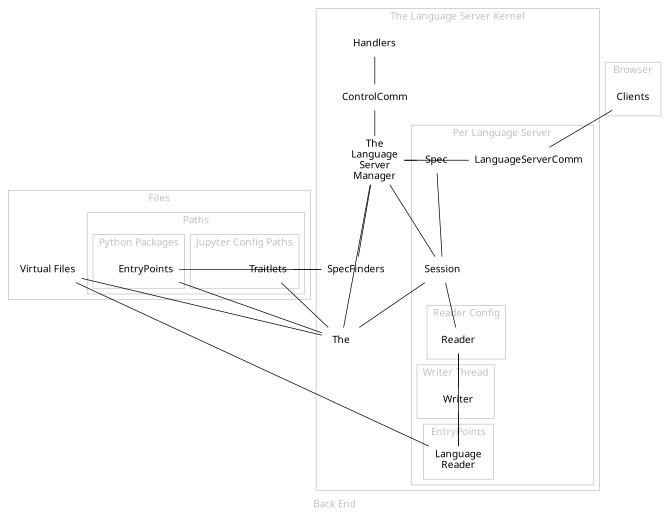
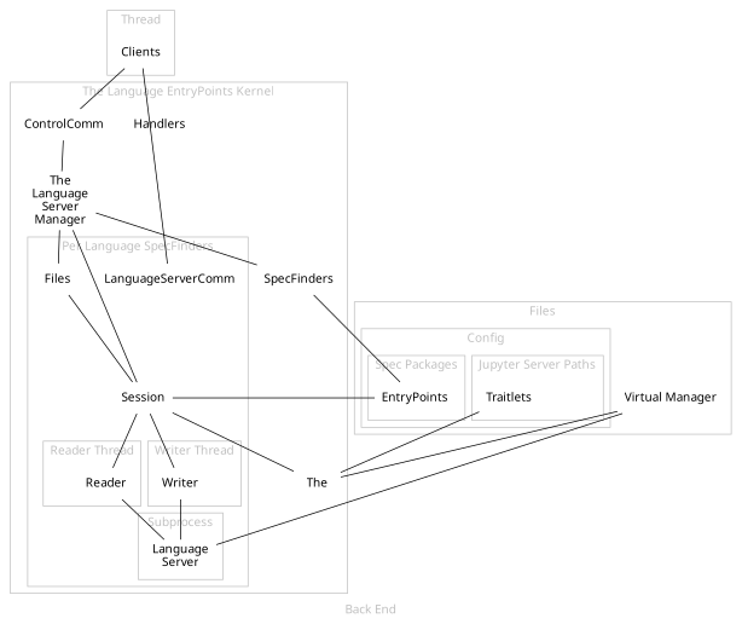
  graph {
    color=grey
    fontcolor=grey
    fontname="sans-serif"
    label="Back End"
    splines=line
    node [fontname="sans-serif" shape=none]
    edge [fontname="sans-serif"]
    Reader
    Writer
-   n3 [label="Language\nReader"]
+   n3 [label="Language\nServer"]
    LanguageServerComm
-   Spec
+   Spec [label=Files]
    Session
    n7 [label="The\nLanguage\nServer\nManager"]
    Handlers
    ControlComm
    SpecFinders
    n11 [label=The]
    Clients
    Traitlets
    EntryPoints
-   n15 [label="Virtual Files"]
+   n15 [label="Virtual Manager"]
    subgraph cluster_1 {
-     label="The Language Server Kernel"
+     label="The Language EntryPoints Kernel"
      n7
      Handlers
      ControlComm
      SpecFinders
      n11
      subgraph cluster_2 {
-       label="Per Language Server"
+       label="Per Language SpecFinders"
        LanguageServerComm
        Spec
        Session
        subgraph cluster_3 {
-         label="Reader Config"
+         label="Reader Thread"
          Reader
        }
        subgraph cluster_4 {
          label="Writer Thread"
          Writer
        }
        subgraph cluster_5 {
-         label=EntryPoints
+         label=Subprocess
          n3
        }
      }
    }
    subgraph cluster_6 {
-     label=Browser
+     label=Thread
      Clients
    }
    subgraph cluster_7 {
      label=Files
      n15
      subgraph cluster_8 {
-       label=Paths
+       label=Config
        subgraph cluster_9 {
-         label="Jupyter Config Paths"
+         label="Jupyter Server Paths"
          Traitlets
        }
        subgraph cluster_10 {
-         label="Python Packages"
+         label="Spec Packages"
          EntryPoints
        }
      }
    }
    Reader -- n3
    Writer -- n3
    n3 -- n15
-   LanguageServerComm -- n7
    Spec -- Session
    Session -- Reader
-   Reader -- Writer
+   Session -- Writer
    Session -- n11
    n7 -- Spec
    n7 -- Session
    n7 -- SpecFinders
-   n7 -- n11
    ControlComm -- n7
    n11 -- n15
    Clients -- LanguageServerComm
-   Handlers -- ControlComm
-   Traitlets -- SpecFinders
+   Clients -- ControlComm
    Traitlets -- n11
    EntryPoints -- SpecFinders
-   EntryPoints -- n11
+   EntryPoints -- Session
  }
